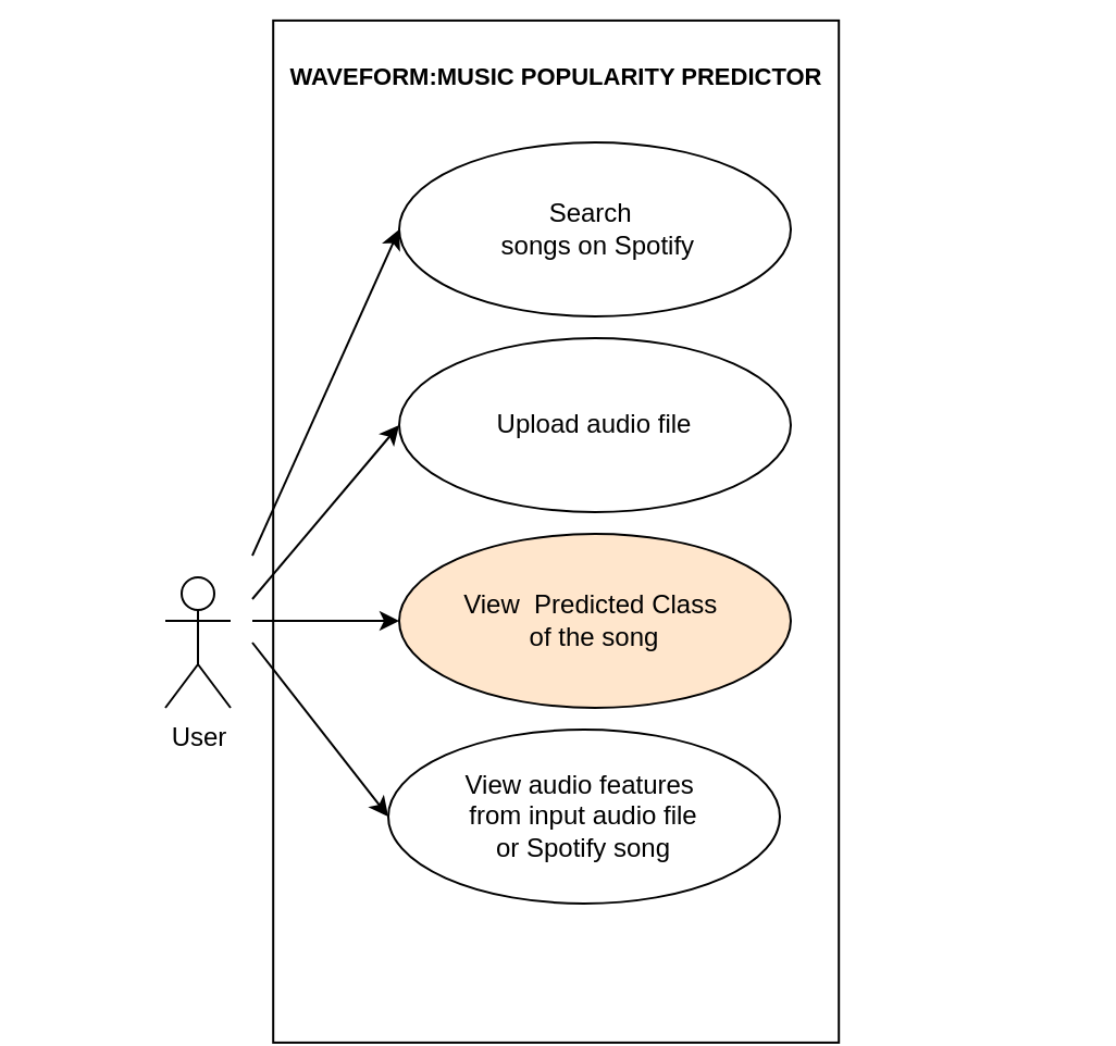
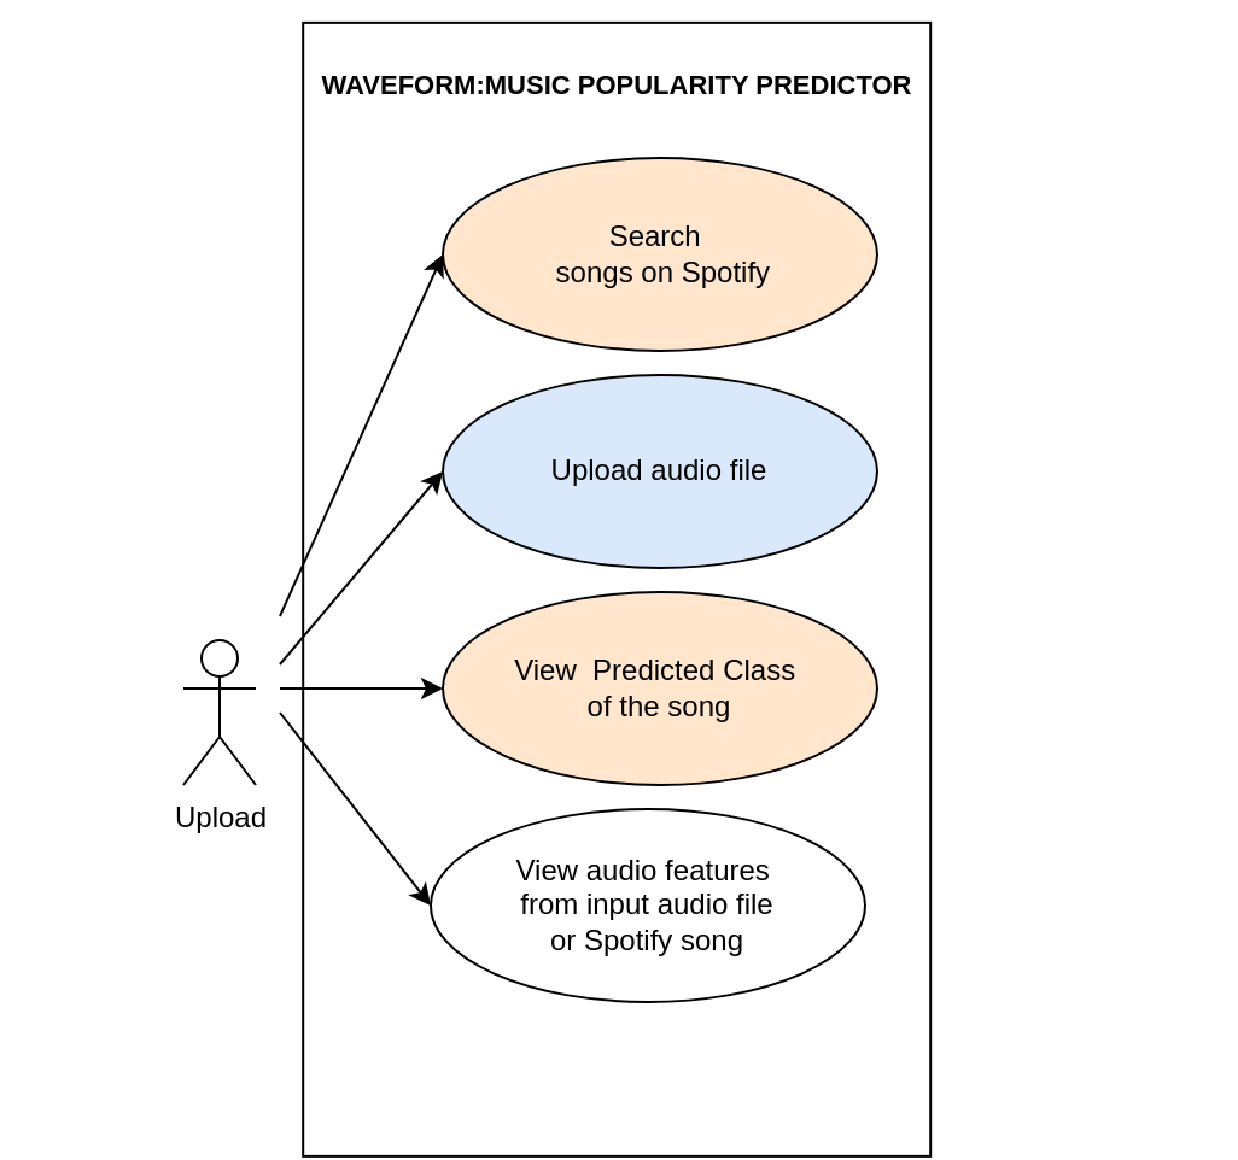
  <mxCell id="0" />
  <mxCell id="1" parent="0" />
  <mxCell id="2" style="rounded=0;orthogonalLoop=1;jettySize=auto;html=1;entryX=0;entryY=0.5;entryDx=0;entryDy=0;" parent="1" target="4" edge="1"><mxGeometry relative="1" as="geometry"><mxPoint x="115.5" y="275" as="sourcePoint" /></mxGeometry></mxCell>
- <mxCell id="3" value="User" style="shape=umlActor;verticalLabelPosition=bottom;verticalAlign=top;html=1;outlineConnect=0;" parent="1" vertex="1"><mxGeometry x="75.5" y="265" width="30" height="60" as="geometry" /></mxCell>
- <mxCell id="4" value="Upload audio file" style="ellipse;whiteSpace=wrap;html=1;rotation=0;" parent="1" vertex="1"><mxGeometry x="183" y="155" width="180" height="80" as="geometry" /></mxCell>
+ <mxCell id="3" value="Upload" style="shape=umlActor;verticalLabelPosition=bottom;verticalAlign=top;html=1;outlineConnect=0;" parent="1" vertex="1"><mxGeometry x="75.5" y="265" width="30" height="60" as="geometry" /></mxCell>
+ <mxCell id="4" value="Upload audio file" style="ellipse;whiteSpace=wrap;html=1;rotation=0;fillColor=#dae8fc;" parent="1" vertex="1"><mxGeometry x="183" y="155" width="180" height="80" as="geometry" /></mxCell>
  <mxCell id="5" style="rounded=0;orthogonalLoop=1;jettySize=auto;html=1;exitX=1;exitY=0.333;exitDx=0;exitDy=0;exitPerimeter=0;entryX=0;entryY=0.5;entryDx=0;entryDy=0;" parent="1" target="6" edge="1"><mxGeometry relative="1" as="geometry"><mxPoint x="115.5" y="295" as="sourcePoint" /></mxGeometry></mxCell>
  <mxCell id="6" value="View audio features&amp;nbsp;&lt;div&gt;from input audio file&lt;/div&gt;&lt;div&gt;or Spotify song&lt;/div&gt;" style="ellipse;whiteSpace=wrap;html=1;rotation=0;" parent="1" vertex="1"><mxGeometry x="178" y="335" width="180" height="80" as="geometry" /></mxCell>
  <mxCell id="7" style="rounded=0;orthogonalLoop=1;jettySize=auto;html=1;entryX=0;entryY=0.5;entryDx=0;entryDy=0;" parent="1" target="8" edge="1"><mxGeometry relative="1" as="geometry"><mxPoint x="115.5" y="255" as="sourcePoint" /></mxGeometry></mxCell>
- <mxCell id="8" value="Search&amp;nbsp;&lt;div&gt;&lt;span style=&quot;background-color: initial;&quot;&gt;&amp;nbsp;songs on Spotify&lt;/span&gt;&lt;/div&gt;" style="ellipse;whiteSpace=wrap;html=1;rotation=0;" parent="1" vertex="1"><mxGeometry x="183" y="65" width="180" height="80" as="geometry" /></mxCell>
+ <mxCell id="8" value="Search&amp;nbsp;&lt;div&gt;&lt;span style=&quot;background-color: initial;&quot;&gt;&amp;nbsp;songs on Spotify&lt;/span&gt;&lt;/div&gt;" style="ellipse;whiteSpace=wrap;html=1;rotation=0;fillColor=#ffe6cc;" parent="1" vertex="1"><mxGeometry x="183" y="65" width="180" height="80" as="geometry" /></mxCell>
  <mxCell id="9" value="View&amp;nbsp; Predicted Class&amp;nbsp;&lt;div&gt;of the song&lt;/div&gt;" style="ellipse;whiteSpace=wrap;html=1;rotation=0;fillColor=#ffe6cc;" parent="1" vertex="1"><mxGeometry x="183" y="245" width="180" height="80" as="geometry" /></mxCell>
  <mxCell id="10" value="" style="endArrow=classic;html=1;rounded=0;entryX=0;entryY=0.5;entryDx=0;entryDy=0;" parent="1" target="9" edge="1"><mxGeometry width="50" height="50" relative="1" as="geometry"><mxPoint x="115.5" y="285" as="sourcePoint" /><mxPoint x="185.5" y="285" as="targetPoint" /></mxGeometry></mxCell>
  <mxCell id="11" value="" style="rounded=0;whiteSpace=wrap;html=1;fillColor=none;rotation=90;" parent="1" vertex="1"><mxGeometry x="20.1" y="113.94" width="470" height="260" as="geometry" /></mxCell>
  <mxCell id="12" value="&lt;b&gt;&lt;font style=&quot;font-size: 11px;&quot;&gt;WAVEFORM:MUSIC POPULARITY PREDICTOR&lt;/font&gt;&lt;/b&gt;" style="text;html=1;align=center;verticalAlign=middle;resizable=0;points=[];autosize=1;strokeColor=none;fillColor=none;" parent="1" vertex="1"><mxGeometry x="120.1" y="20" width="270" height="30" as="geometry" /></mxCell>
